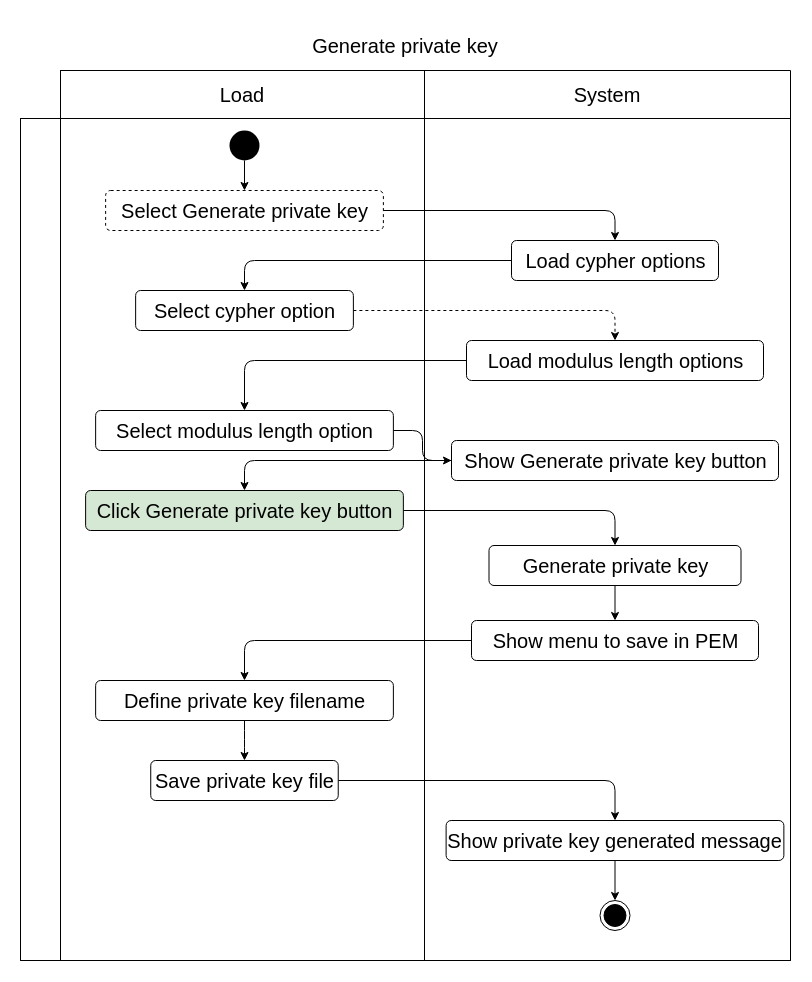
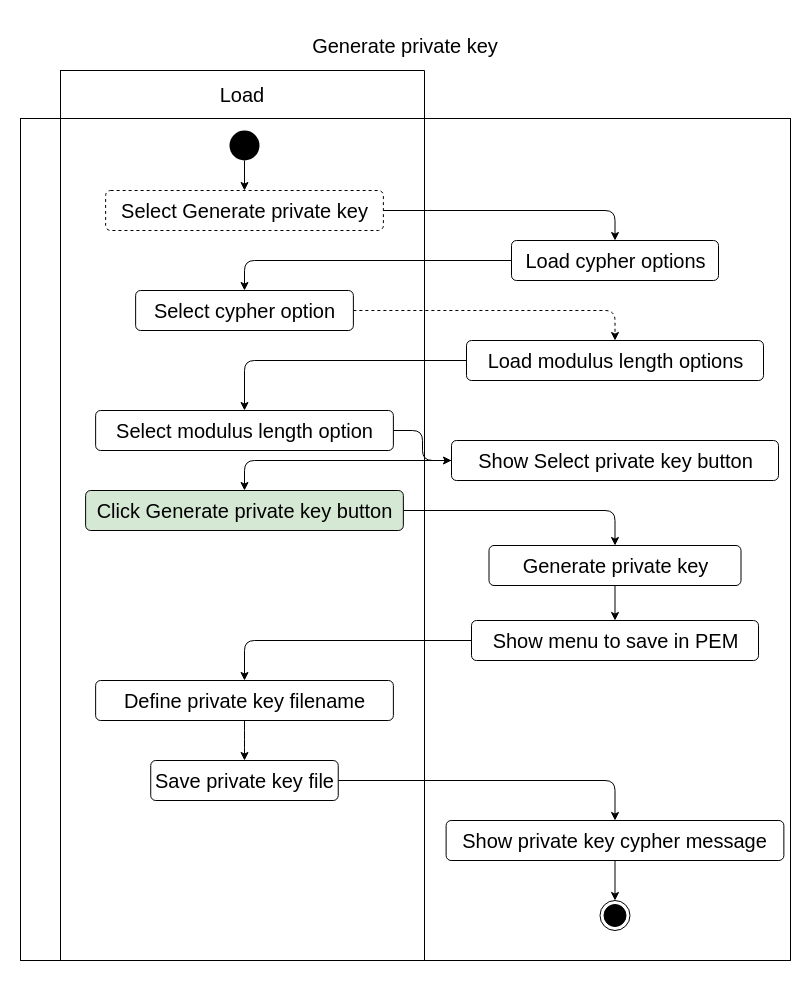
  <mxCell id="0" />
  <mxCell id="1" parent="0" />
  <mxCell id="2" value="Generate private key" style="shape=table;html=1;whiteSpace=wrap;startSize=50;container=1;collapsible=0;childLayout=tableLayout;fillColor=none;swimlaneFillColor=none;strokeColor=none;fontSize=20;" parent="1" vertex="1"><mxGeometry x="20" y="20" width="770" height="940" as="geometry" /></mxCell>
  <mxCell id="3" value="" style="shape=partialRectangle;html=1;whiteSpace=wrap;collapsible=0;dropTarget=0;pointerEvents=0;fillColor=none;top=0;left=0;bottom=0;right=0;points=[[0,0.5],[1,0.5]];portConstraint=eastwest;strokeColor=none;fontSize=20;" parent="2" vertex="1"><mxGeometry y="50" width="770" height="48" as="geometry" /></mxCell>
  <mxCell id="4" value="" style="shape=partialRectangle;html=1;whiteSpace=wrap;connectable=0;fillColor=none;top=1;left=1;bottom=1;right=1;overflow=hidden;strokeColor=none;fontSize=20;" parent="3" vertex="1"><mxGeometry width="40" height="48" as="geometry" /></mxCell>
  <mxCell id="5" value="Load" style="shape=partialRectangle;html=1;whiteSpace=wrap;connectable=0;fillColor=none;top=1;left=1;bottom=1;right=1;overflow=hidden;fontSize=20;" parent="3" vertex="1"><mxGeometry x="40" width="364" height="48" as="geometry" /></mxCell>
- <mxCell id="6" value="System" style="shape=partialRectangle;html=1;whiteSpace=wrap;connectable=0;fillColor=none;top=1;left=1;bottom=1;right=1;overflow=hidden;fontSize=20;" parent="3" vertex="1"><mxGeometry x="404" width="366" height="48" as="geometry" /></mxCell>
  <mxCell id="7" value="" style="shape=partialRectangle;html=1;whiteSpace=wrap;collapsible=0;dropTarget=0;pointerEvents=0;fillColor=none;top=1;left=1;bottom=1;right=1;points=[[0,0.5],[1,0.5]];portConstraint=eastwest;fontSize=20;" parent="2" vertex="1"><mxGeometry y="98" width="770" height="842" as="geometry" /></mxCell>
  <mxCell id="8" value="" style="shape=partialRectangle;html=1;whiteSpace=wrap;connectable=0;fillColor=none;top=1;left=1;bottom=1;right=1;overflow=hidden;horizontal=0;fontSize=20;" parent="7" vertex="1"><mxGeometry width="40" height="842" as="geometry" /></mxCell>
  <mxCell id="9" value="" style="shape=partialRectangle;html=1;whiteSpace=wrap;connectable=0;fillColor=none;top=1;left=1;bottom=1;right=1;overflow=hidden;fontSize=20;" parent="7" vertex="1"><mxGeometry x="40" width="364" height="842" as="geometry" /></mxCell>
  <mxCell id="10" value="" style="shape=partialRectangle;html=1;whiteSpace=wrap;connectable=0;fillColor=none;top=1;left=1;bottom=1;right=1;overflow=hidden;fontSize=20;" parent="7" vertex="1"><mxGeometry x="404" width="366" height="842" as="geometry" /></mxCell>
  <mxCell id="11" style="edgeStyle=orthogonalEdgeStyle;html=1;fontSize=20;" parent="1" source="12" target="14" edge="1"><mxGeometry relative="1" as="geometry" /></mxCell>
  <mxCell id="12" value="Select Generate private key" style="html=1;align=center;verticalAlign=middle;rounded=1;absoluteArcSize=1;arcSize=10;dashed=1;fontSize=20;" parent="1" vertex="1"><mxGeometry x="105.13" y="190" width="277.75" height="40" as="geometry" /></mxCell>
  <mxCell id="13" style="edgeStyle=orthogonalEdgeStyle;html=1;fontSize=20;" parent="1" source="14" target="16" edge="1"><mxGeometry relative="1" as="geometry" /></mxCell>
  <mxCell id="14" value="Load cypher options" style="html=1;align=center;verticalAlign=middle;rounded=1;absoluteArcSize=1;arcSize=10;dashed=0;fontSize=20;" parent="1" vertex="1"><mxGeometry x="511" y="240" width="207" height="40" as="geometry" /></mxCell>
  <mxCell id="15" style="edgeStyle=orthogonalEdgeStyle;html=1;fontSize=20;dashed=1;" parent="1" source="16" target="18" edge="1"><mxGeometry relative="1" as="geometry" /></mxCell>
  <mxCell id="16" value="Select cypher option" style="html=1;align=center;verticalAlign=middle;rounded=1;absoluteArcSize=1;arcSize=10;dashed=0;fontSize=20;" parent="1" vertex="1"><mxGeometry x="135.13" y="290" width="217.75" height="40" as="geometry" /></mxCell>
  <mxCell id="17" style="edgeStyle=orthogonalEdgeStyle;html=1;fontSize=20;" parent="1" source="18" target="20" edge="1"><mxGeometry relative="1" as="geometry" /></mxCell>
  <mxCell id="18" value="Load modulus length options" style="html=1;align=center;verticalAlign=middle;rounded=1;absoluteArcSize=1;arcSize=10;dashed=0;fontSize=20;" parent="1" vertex="1"><mxGeometry x="466" y="340" width="297" height="40" as="geometry" /></mxCell>
  <mxCell id="19" style="edgeStyle=orthogonalEdgeStyle;html=1;fontSize=20;" parent="1" source="20" target="22" edge="1"><mxGeometry relative="1" as="geometry" /></mxCell>
  <mxCell id="20" value="Select modulus length option" style="html=1;align=center;verticalAlign=middle;rounded=1;absoluteArcSize=1;arcSize=10;dashed=0;fontSize=20;" parent="1" vertex="1"><mxGeometry x="95.13" y="410" width="297.75" height="40" as="geometry" /></mxCell>
  <mxCell id="21" style="edgeStyle=orthogonalEdgeStyle;html=1;fontSize=20;" parent="1" source="22" target="24" edge="1"><mxGeometry relative="1" as="geometry" /></mxCell>
- <mxCell id="22" value="Show Generate private key button" style="html=1;align=center;verticalAlign=middle;rounded=1;absoluteArcSize=1;arcSize=10;dashed=0;fontSize=20;" parent="1" vertex="1"><mxGeometry x="451" y="440" width="327" height="40" as="geometry" /></mxCell>
+ <mxCell id="22" value="Show Select private key button" style="html=1;align=center;verticalAlign=middle;rounded=1;absoluteArcSize=1;arcSize=10;dashed=0;fontSize=20;" parent="1" vertex="1"><mxGeometry x="451" y="440" width="327" height="40" as="geometry" /></mxCell>
  <mxCell id="23" style="edgeStyle=orthogonalEdgeStyle;html=1;" parent="1" source="24" target="35" edge="1"><mxGeometry relative="1" as="geometry" /></mxCell>
  <mxCell id="24" value="Click Generate private key button" style="html=1;align=center;verticalAlign=middle;rounded=1;absoluteArcSize=1;arcSize=10;dashed=0;fontSize=20;fillColor=#d5e8d4;" parent="1" vertex="1"><mxGeometry x="85.12" y="490" width="317.75" height="40" as="geometry" /></mxCell>
  <mxCell id="25" style="edgeStyle=orthogonalEdgeStyle;html=1;fontSize=20;" parent="1" source="26" target="28" edge="1"><mxGeometry relative="1" as="geometry" /></mxCell>
  <mxCell id="26" value="Show menu to save in PEM" style="html=1;align=center;verticalAlign=middle;rounded=1;absoluteArcSize=1;arcSize=10;dashed=0;fontSize=20;" parent="1" vertex="1"><mxGeometry x="471" y="620" width="287" height="40" as="geometry" /></mxCell>
  <mxCell id="27" style="edgeStyle=orthogonalEdgeStyle;html=1;fontSize=20;" parent="1" source="28" target="30" edge="1"><mxGeometry relative="1" as="geometry" /></mxCell>
  <mxCell id="28" value="Define private key filename" style="html=1;align=center;verticalAlign=middle;rounded=1;absoluteArcSize=1;arcSize=10;dashed=0;fontSize=20;" parent="1" vertex="1"><mxGeometry x="95.13" y="680" width="297.75" height="40" as="geometry" /></mxCell>
  <mxCell id="29" style="edgeStyle=orthogonalEdgeStyle;html=1;fontSize=20;" parent="1" source="30" target="37" edge="1"><mxGeometry relative="1" as="geometry" /></mxCell>
  <mxCell id="30" value="Save private key file" style="html=1;align=center;verticalAlign=middle;rounded=1;absoluteArcSize=1;arcSize=10;dashed=0;fontSize=20;" parent="1" vertex="1"><mxGeometry x="150.24" y="760" width="187.5" height="40" as="geometry" /></mxCell>
  <mxCell id="31" style="edgeStyle=orthogonalEdgeStyle;html=1;fontSize=20;" parent="1" source="32" target="12" edge="1"><mxGeometry relative="1" as="geometry" /></mxCell>
  <mxCell id="32" value="" style="ellipse;fillColor=#000000;strokeColor=none;fontSize=20;" parent="1" vertex="1"><mxGeometry x="229" y="130" width="30" height="30" as="geometry" /></mxCell>
  <mxCell id="33" value="" style="ellipse;html=1;shape=endState;fillColor=#000000;strokeColor=#000000;fontSize=20;" parent="1" vertex="1"><mxGeometry x="599.5" y="900" width="30" height="30" as="geometry" /></mxCell>
  <mxCell id="34" style="edgeStyle=orthogonalEdgeStyle;html=1;" parent="1" source="35" target="26" edge="1"><mxGeometry relative="1" as="geometry" /></mxCell>
  <mxCell id="35" value="Generate private key" style="html=1;align=center;verticalAlign=middle;rounded=1;absoluteArcSize=1;arcSize=10;dashed=0;fontSize=20;" parent="1" vertex="1"><mxGeometry x="488.5" y="545" width="252" height="40" as="geometry" /></mxCell>
  <mxCell id="36" style="edgeStyle=none;html=1;" edge="1" parent="1" source="37" target="33"><mxGeometry relative="1" as="geometry" /></mxCell>
- <mxCell id="37" value="Show private key generated message" style="html=1;align=center;verticalAlign=middle;rounded=1;absoluteArcSize=1;arcSize=10;dashed=0;fontSize=20;" vertex="1" parent="1"><mxGeometry x="445.62" y="820" width="337.75" height="40" as="geometry" /></mxCell>
+ <mxCell id="37" value="Show private key cypher message" style="html=1;align=center;verticalAlign=middle;rounded=1;absoluteArcSize=1;arcSize=10;dashed=0;fontSize=20;" vertex="1" parent="1"><mxGeometry x="445.62" y="820" width="337.75" height="40" as="geometry" /></mxCell>
